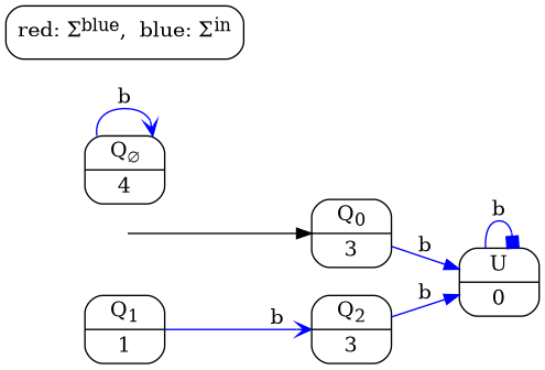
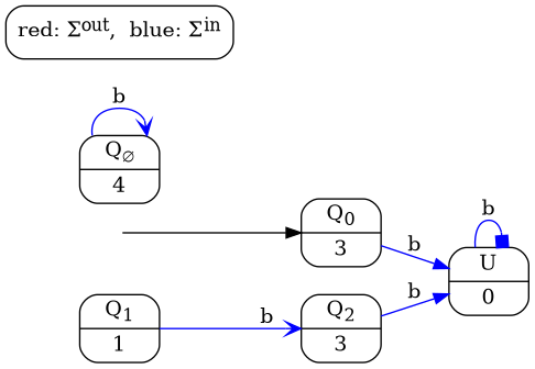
  digraph {
    rankdir=LR
    node [shape=record style=rounded]
    edge [arrowhead=normal color=blue]
    initialNode [shape=point style=invis weight=100]
    n2 [label=<Q<SUB>0</SUB>|3>]
    n3 [label=<U|0>]
    n4 [label=<Q<SUB>1</SUB>|1>]
    n5 [label=<Q<SUB>2</SUB>|3>]
    n6 [label=<Q<SUB>&empty;</SUB>|4>]
-   n7 [label=<red: &Sigma;<SUP>blue</SUP>,  blue: &Sigma;<SUP>in</SUP>> shape=box]
+   n7 [label=<red: &Sigma;<SUP>out</SUP>,  blue: &Sigma;<SUP>in</SUP>> shape=box]
    initialNode -> n2 [color=""]
    n2 -> n3 [label=b]
    n3 -> n3 [label=b arrowhead=box]
    n4 -> n5 [label=b arrowhead=vee]
    n5 -> n3 [label=b]
    n6 -> n6 [label=b arrowhead=vee]
  }
